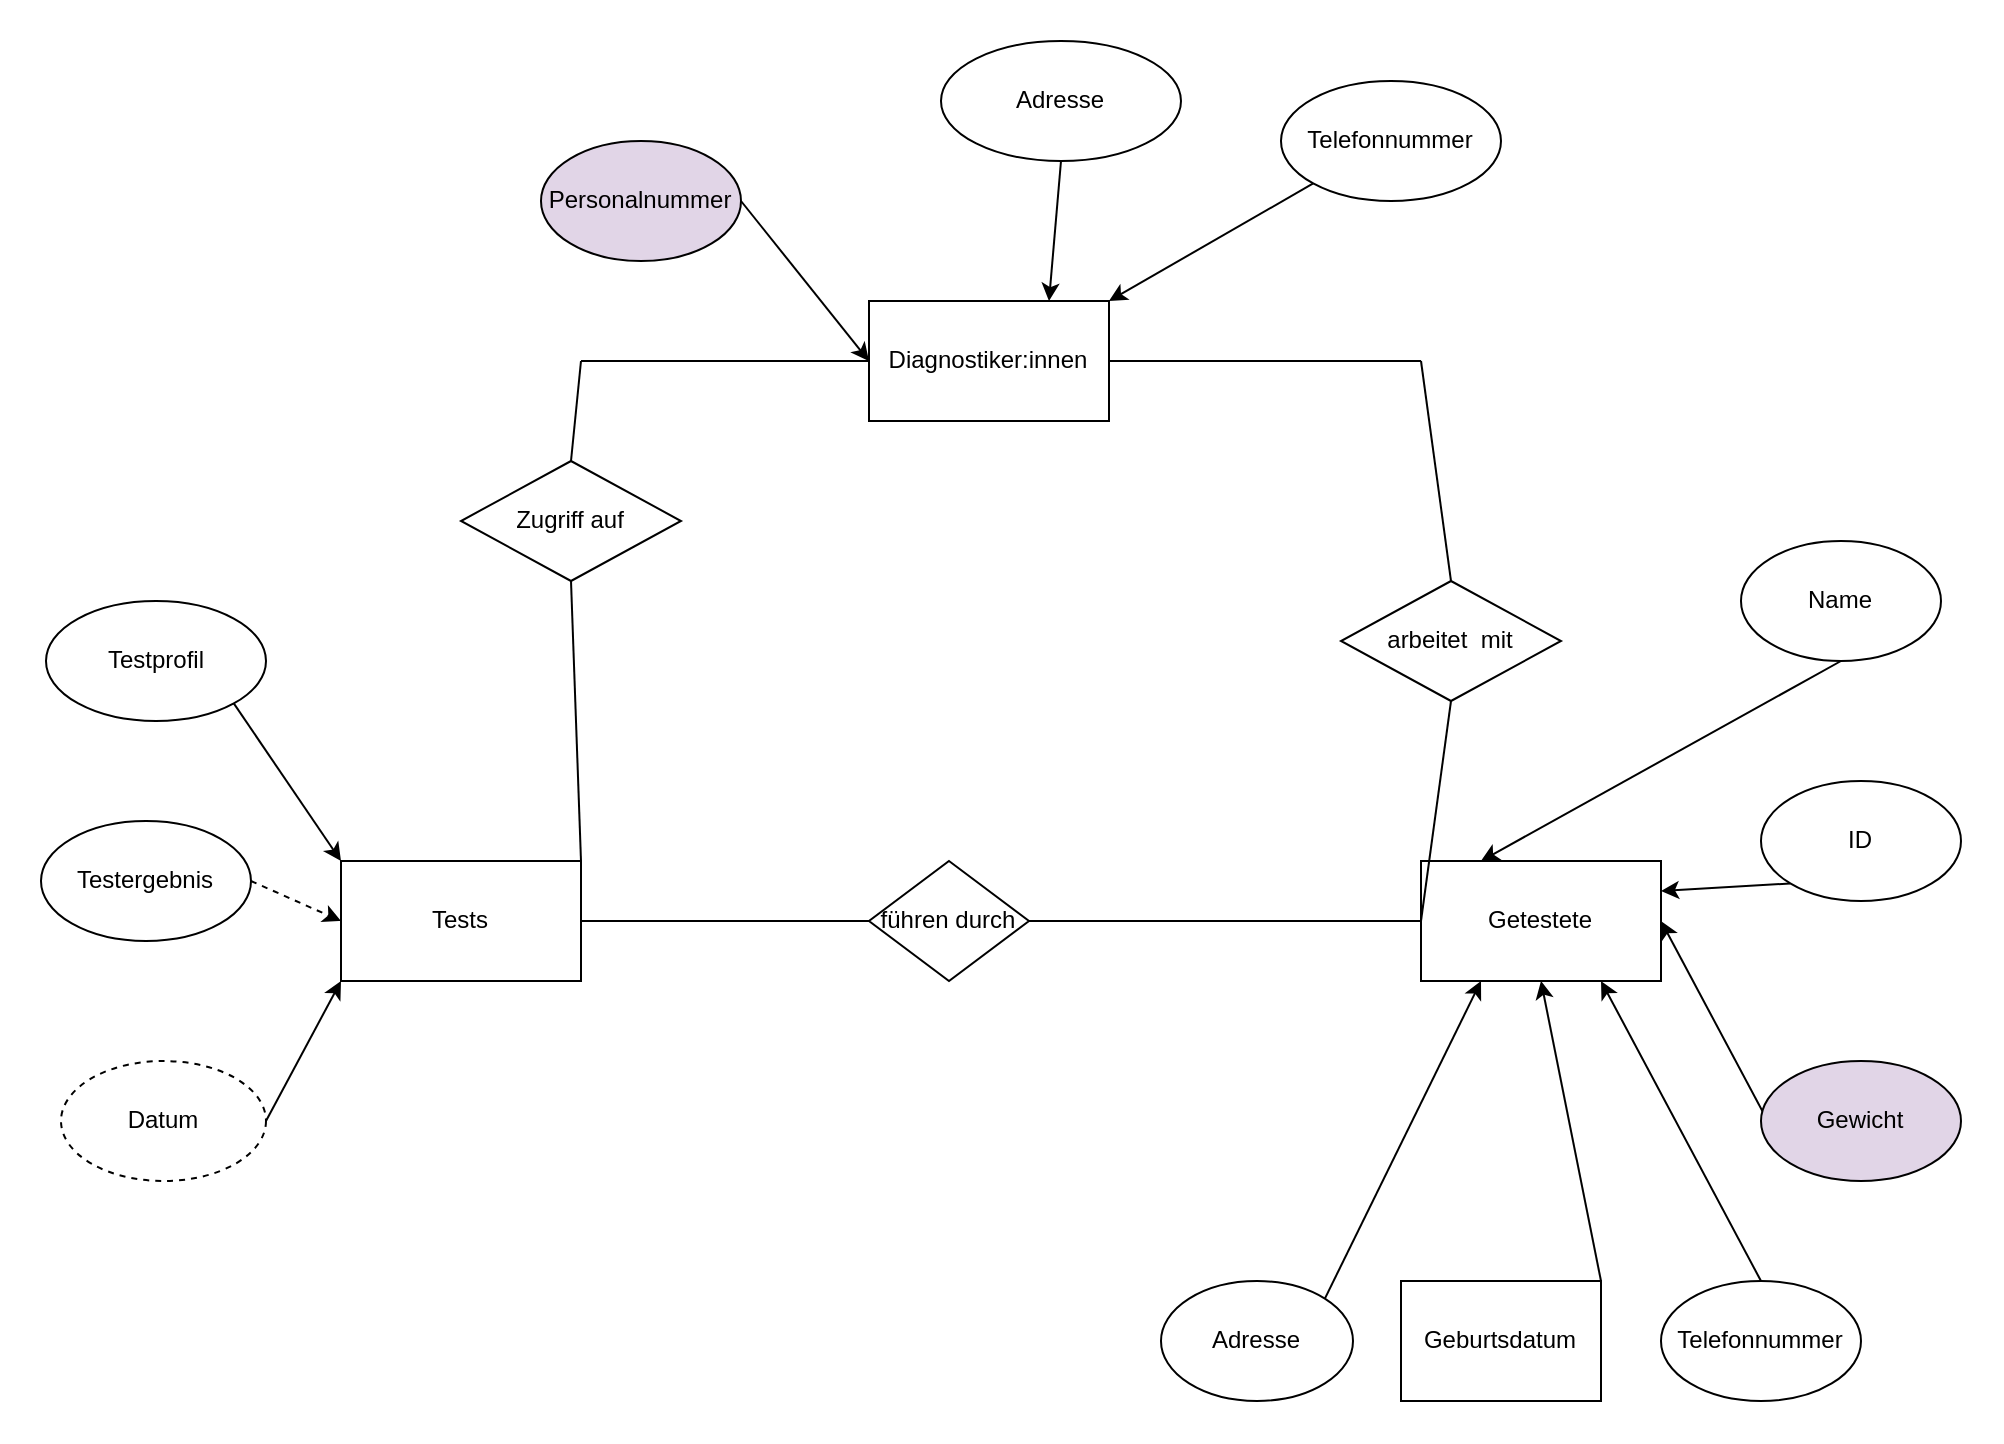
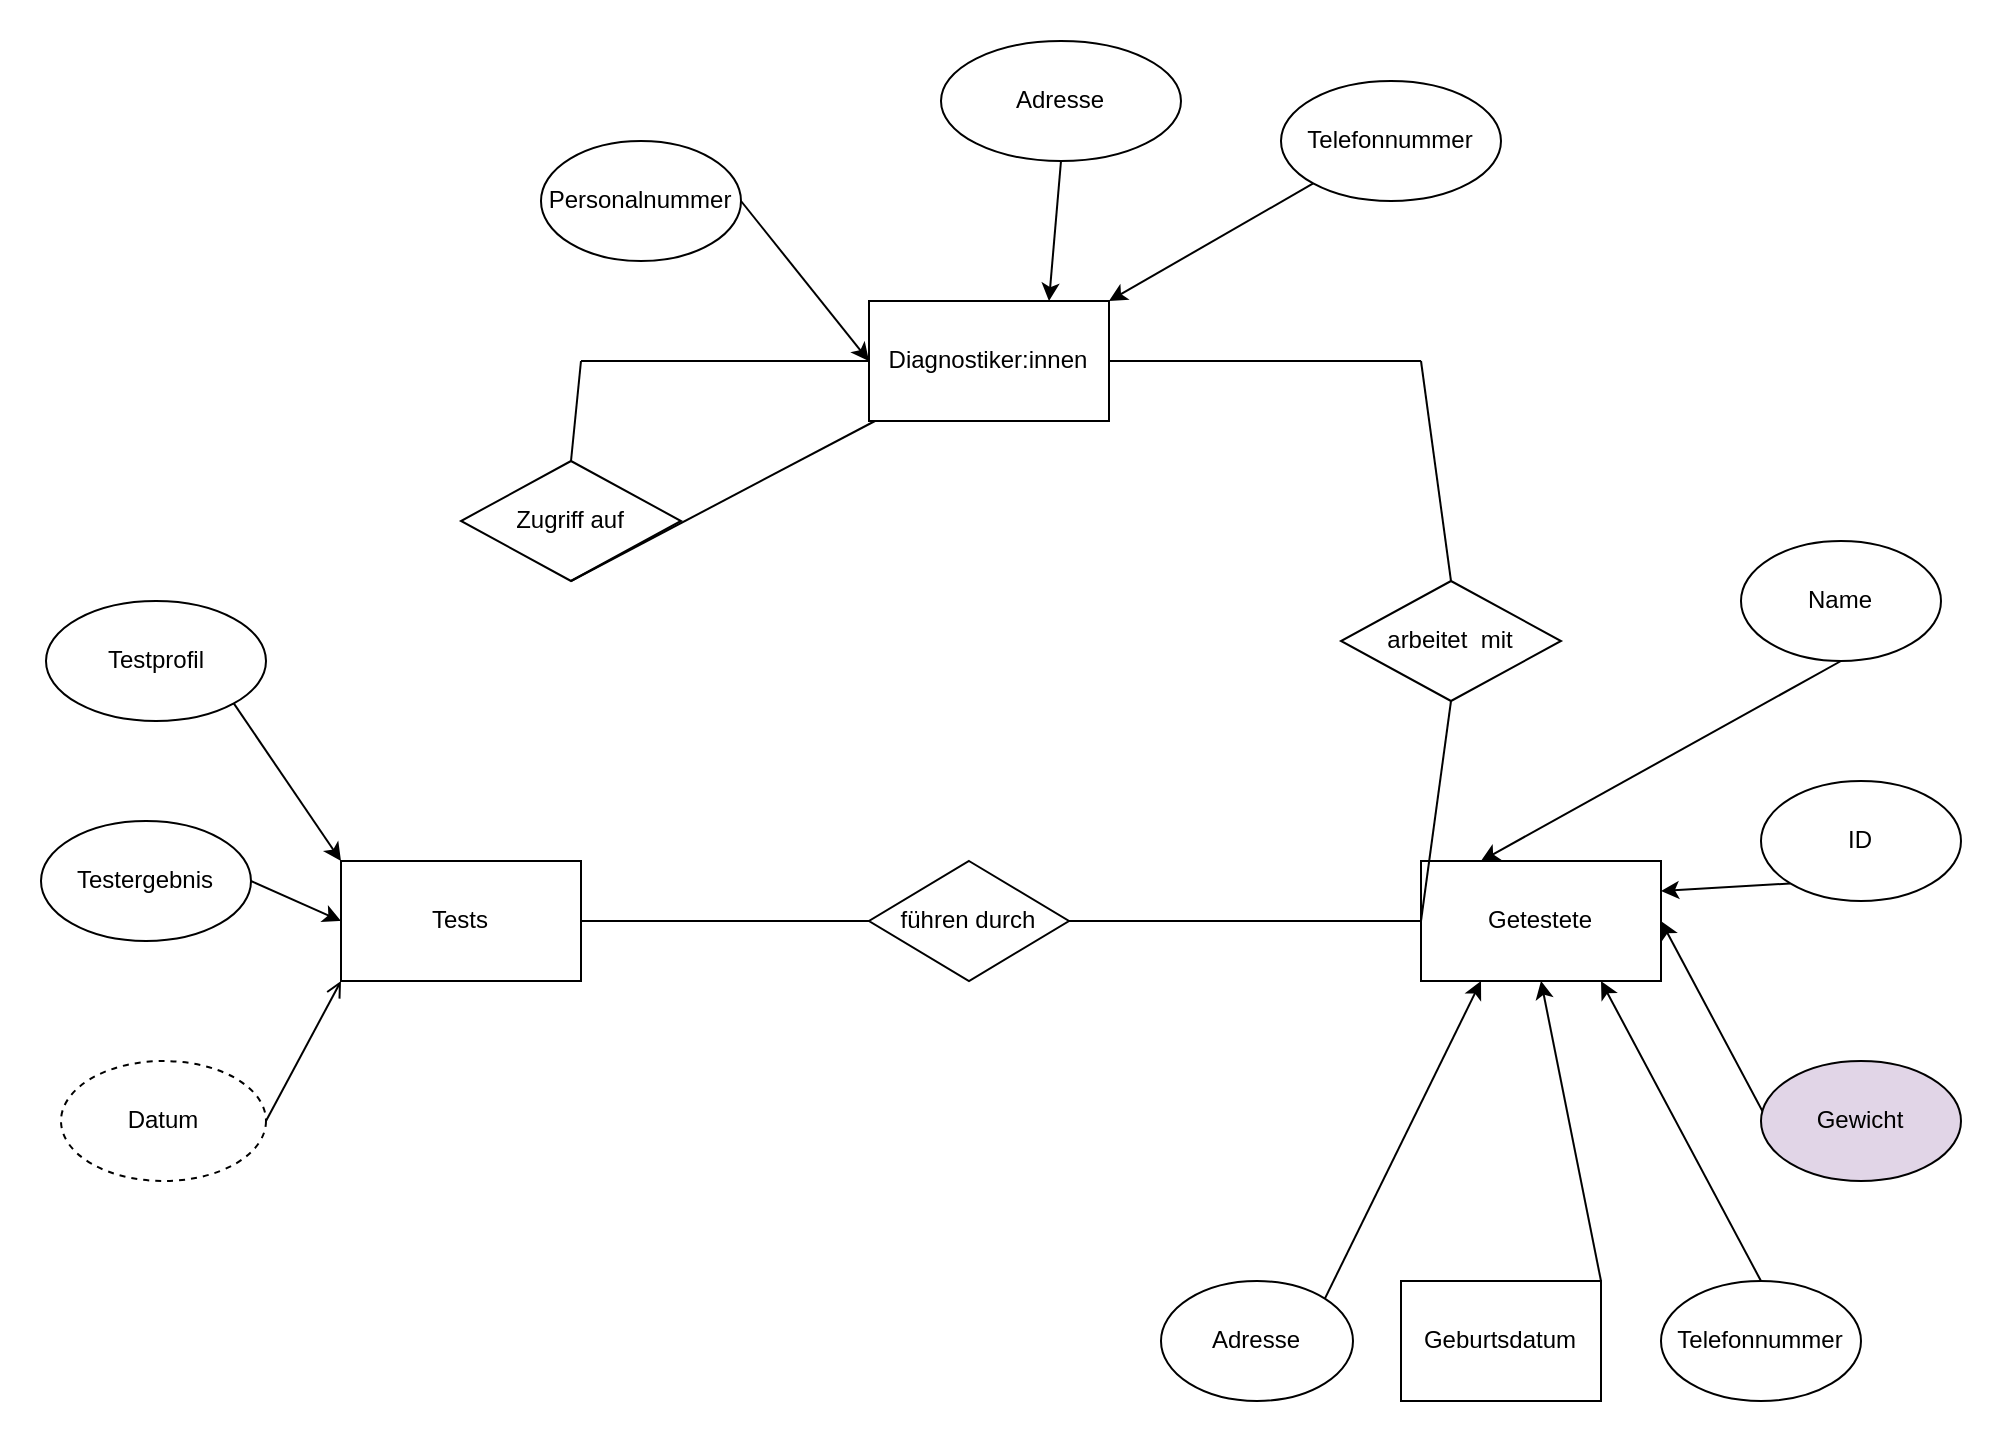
  <mxCell id="0" />
  <mxCell id="1" parent="0" />
  <mxCell id="2" value="Diagnostiker:innen" style="rounded=0;whiteSpace=wrap;html=1;" vertex="1" parent="1"><mxGeometry x="434" y="150" width="120" height="60" as="geometry" /></mxCell>
  <mxCell id="3" style="edgeStyle=none;html=1;exitX=1;exitY=0.5;exitDx=0;exitDy=0;entryX=0;entryY=0.5;entryDx=0;entryDy=0;" edge="1" parent="1" source="4" target="2"><mxGeometry relative="1" as="geometry" /></mxCell>
- <mxCell id="4" value="Personalnummer" style="ellipse;whiteSpace=wrap;html=1;fillColor=#e1d5e7;" vertex="1" parent="1"><mxGeometry x="270" y="70" width="100" height="60" as="geometry" /></mxCell>
+ <mxCell id="4" value="Personalnummer" style="ellipse;whiteSpace=wrap;html=1;" vertex="1" parent="1"><mxGeometry x="270" y="70" width="100" height="60" as="geometry" /></mxCell>
  <mxCell id="5" value="Tests" style="rounded=0;whiteSpace=wrap;html=1;" vertex="1" parent="1"><mxGeometry x="170" y="430" width="120" height="60" as="geometry" /></mxCell>
  <mxCell id="6" style="edgeStyle=none;html=1;exitX=1;exitY=1;exitDx=0;exitDy=0;entryX=0;entryY=0;entryDx=0;entryDy=0;" edge="1" parent="1" source="7" target="5"><mxGeometry relative="1" as="geometry" /></mxCell>
  <mxCell id="7" value="Testprofil" style="ellipse;whiteSpace=wrap;html=1;" vertex="1" parent="1"><mxGeometry x="22.5" y="300" width="110" height="60" as="geometry" /></mxCell>
- <mxCell id="8" style="edgeStyle=none;html=1;exitX=1;exitY=0.5;exitDx=0;exitDy=0;entryX=0;entryY=0.5;entryDx=0;entryDy=0;dashed=1;" edge="1" parent="1" source="9" target="5"><mxGeometry relative="1" as="geometry" /></mxCell>
+ <mxCell id="8" style="edgeStyle=none;html=1;exitX=1;exitY=0.5;exitDx=0;exitDy=0;entryX=0;entryY=0.5;entryDx=0;entryDy=0;" edge="1" parent="1" source="9" target="5"><mxGeometry relative="1" as="geometry" /></mxCell>
  <mxCell id="9" value="Testergebnis" style="ellipse;whiteSpace=wrap;html=1;" vertex="1" parent="1"><mxGeometry x="20" y="410" width="105" height="60" as="geometry" /></mxCell>
- <mxCell id="10" style="edgeStyle=none;html=1;exitX=1;exitY=0.5;exitDx=0;exitDy=0;entryX=0;entryY=1;entryDx=0;entryDy=0;" edge="1" parent="1" source="11" target="5"><mxGeometry relative="1" as="geometry" /></mxCell>
+ <mxCell id="10" style="edgeStyle=none;html=1;exitX=1;exitY=0.5;exitDx=0;exitDy=0;entryX=0;entryY=1;entryDx=0;entryDy=0;endArrow=open;" edge="1" parent="1" source="11" target="5"><mxGeometry relative="1" as="geometry" /></mxCell>
  <mxCell id="11" value="Datum" style="ellipse;whiteSpace=wrap;html=1;dashed=1;" vertex="1" parent="1"><mxGeometry x="30" y="530" width="102.5" height="60" as="geometry" /></mxCell>
  <mxCell id="12" value="Getestete" style="rounded=0;whiteSpace=wrap;html=1;" vertex="1" parent="1"><mxGeometry x="710" y="430" width="120" height="60" as="geometry" /></mxCell>
  <mxCell id="13" style="edgeStyle=none;html=1;exitX=0.5;exitY=1;exitDx=0;exitDy=0;entryX=0.25;entryY=0;entryDx=0;entryDy=0;" edge="1" parent="1" source="14" target="12"><mxGeometry relative="1" as="geometry"><mxPoint x="740" y="490" as="targetPoint" /></mxGeometry></mxCell>
  <mxCell id="14" value="Name" style="ellipse;whiteSpace=wrap;html=1;" vertex="1" parent="1"><mxGeometry x="870" y="270" width="100" height="60" as="geometry" /></mxCell>
  <mxCell id="15" style="edgeStyle=none;html=1;exitX=0;exitY=1;exitDx=0;exitDy=0;entryX=1;entryY=0.25;entryDx=0;entryDy=0;" edge="1" parent="1" source="16" target="12"><mxGeometry relative="1" as="geometry" /></mxCell>
  <mxCell id="16" value="ID" style="ellipse;whiteSpace=wrap;html=1;" vertex="1" parent="1"><mxGeometry x="880" y="390" width="100" height="60" as="geometry" /></mxCell>
  <mxCell id="17" style="edgeStyle=none;html=1;exitX=0;exitY=1;exitDx=0;exitDy=0;entryX=1;entryY=0.5;entryDx=0;entryDy=0;" edge="1" parent="1" source="18" target="12"><mxGeometry relative="1" as="geometry" /></mxCell>
  <mxCell id="18" value="Gewicht" style="ellipse;whiteSpace=wrap;html=1;fillColor=#e1d5e7;" vertex="1" parent="1"><mxGeometry x="880" y="530" width="100" height="60" as="geometry" /></mxCell>
  <mxCell id="19" style="edgeStyle=none;html=1;exitX=0.5;exitY=0;exitDx=0;exitDy=0;entryX=0.75;entryY=1;entryDx=0;entryDy=0;" edge="1" parent="1" source="20" target="12"><mxGeometry relative="1" as="geometry" /></mxCell>
  <mxCell id="20" value="Telefonnummer" style="ellipse;whiteSpace=wrap;html=1;" vertex="1" parent="1"><mxGeometry x="830" y="640" width="100" height="60" as="geometry" /></mxCell>
  <mxCell id="21" style="edgeStyle=none;html=1;exitX=1;exitY=0;exitDx=0;exitDy=0;entryX=0.5;entryY=1;entryDx=0;entryDy=0;" edge="1" parent="1" source="22" target="12"><mxGeometry relative="1" as="geometry" /></mxCell>
  <mxCell id="22" value="Geburtsdatum" style="whiteSpace=wrap;html=1;rounded=0;" vertex="1" parent="1"><mxGeometry x="700" y="640" width="100" height="60" as="geometry" /></mxCell>
  <mxCell id="23" value="Zugriff auf" style="rhombus;whiteSpace=wrap;html=1;" vertex="1" parent="1"><mxGeometry x="230" y="230" width="110" height="60" as="geometry" /></mxCell>
  <mxCell id="24" value="" style="endArrow=none;html=1;exitX=0;exitY=0.5;exitDx=0;exitDy=0;" edge="1" parent="1" source="2"><mxGeometry width="50" height="50" relative="1" as="geometry"><mxPoint x="600" y="200" as="sourcePoint" /><mxPoint x="290" y="180" as="targetPoint" /></mxGeometry></mxCell>
- <mxCell id="25" value="" style="endArrow=none;html=1;exitX=0.5;exitY=1;exitDx=0;exitDy=0;entryX=1;entryY=0;entryDx=0;entryDy=0;" edge="1" parent="1" source="23" target="5"><mxGeometry width="50" height="50" relative="1" as="geometry"><mxPoint x="600" y="200" as="sourcePoint" /><mxPoint x="650" y="150" as="targetPoint" /></mxGeometry></mxCell>
+ <mxCell id="25" value="" style="endArrow=none;html=1;exitX=0.5;exitY=1;exitDx=0;exitDy=0;" edge="1" parent="1" source="23" target="2"><mxGeometry width="50" height="50" relative="1" as="geometry"><mxPoint x="600" y="200" as="sourcePoint" /><mxPoint x="650" y="150" as="targetPoint" /></mxGeometry></mxCell>
  <mxCell id="26" value="arbeitet&amp;nbsp; mit" style="rhombus;whiteSpace=wrap;html=1;" vertex="1" parent="1"><mxGeometry x="670" y="290" width="110" height="60" as="geometry" /></mxCell>
  <mxCell id="27" value="" style="endArrow=none;html=1;entryX=1;entryY=0.5;entryDx=0;entryDy=0;" edge="1" parent="1" target="2"><mxGeometry width="50" height="50" relative="1" as="geometry"><mxPoint x="710" y="180" as="sourcePoint" /><mxPoint x="550" y="510" as="targetPoint" /></mxGeometry></mxCell>
  <mxCell id="28" value="" style="endArrow=none;html=1;entryX=0.5;entryY=1;entryDx=0;entryDy=0;exitX=0;exitY=0.5;exitDx=0;exitDy=0;" edge="1" parent="1" source="12" target="26"><mxGeometry width="50" height="50" relative="1" as="geometry"><mxPoint x="665" y="510" as="sourcePoint" /><mxPoint x="550" y="510" as="targetPoint" /></mxGeometry></mxCell>
  <mxCell id="29" value="" style="endArrow=none;html=1;exitX=0.5;exitY=0;exitDx=0;exitDy=0;" edge="1" parent="1" source="23"><mxGeometry width="50" height="50" relative="1" as="geometry"><mxPoint x="460" y="430" as="sourcePoint" /><mxPoint x="290" y="180" as="targetPoint" /></mxGeometry></mxCell>
- <mxCell id="30" value="führen durch" style="rhombus;whiteSpace=wrap;html=1;" vertex="1" parent="1"><mxGeometry x="434" y="430" width="80" height="60" as="geometry" /></mxCell>
+ <mxCell id="30" value="führen durch" style="rhombus;whiteSpace=wrap;html=1;" vertex="1" parent="1"><mxGeometry x="434" y="430" width="100" height="60" as="geometry" /></mxCell>
  <mxCell id="31" value="" style="endArrow=none;html=1;exitX=1;exitY=0.5;exitDx=0;exitDy=0;entryX=0;entryY=0.5;entryDx=0;entryDy=0;" edge="1" parent="1" source="5" target="30"><mxGeometry width="50" height="50" relative="1" as="geometry"><mxPoint x="450" y="510" as="sourcePoint" /><mxPoint x="500" y="460" as="targetPoint" /></mxGeometry></mxCell>
  <mxCell id="32" value="" style="endArrow=none;html=1;entryX=0;entryY=0.5;entryDx=0;entryDy=0;exitX=1;exitY=0.5;exitDx=0;exitDy=0;" edge="1" parent="1" source="30" target="12"><mxGeometry width="50" height="50" relative="1" as="geometry"><mxPoint x="450" y="510" as="sourcePoint" /><mxPoint x="500" y="460" as="targetPoint" /></mxGeometry></mxCell>
  <mxCell id="33" value="" style="endArrow=none;html=1;exitX=0.5;exitY=0;exitDx=0;exitDy=0;" edge="1" parent="1" source="26"><mxGeometry width="50" height="50" relative="1" as="geometry"><mxPoint x="620" y="290" as="sourcePoint" /><mxPoint x="710" y="180" as="targetPoint" /></mxGeometry></mxCell>
  <mxCell id="34" style="edgeStyle=none;html=1;exitX=0.5;exitY=1;exitDx=0;exitDy=0;entryX=0.75;entryY=0;entryDx=0;entryDy=0;" edge="1" parent="1" source="35" target="2"><mxGeometry relative="1" as="geometry" /></mxCell>
  <mxCell id="35" value="Adresse" style="ellipse;whiteSpace=wrap;html=1;" vertex="1" parent="1"><mxGeometry x="470" y="20" width="120" height="60" as="geometry" /></mxCell>
  <mxCell id="36" style="edgeStyle=none;html=1;exitX=0;exitY=1;exitDx=0;exitDy=0;entryX=1;entryY=0;entryDx=0;entryDy=0;" edge="1" parent="1" source="37" target="2"><mxGeometry relative="1" as="geometry" /></mxCell>
  <mxCell id="37" value="Telefonnummer" style="ellipse;whiteSpace=wrap;html=1;" vertex="1" parent="1"><mxGeometry x="640" y="40" width="110" height="60" as="geometry" /></mxCell>
  <mxCell id="38" style="edgeStyle=none;html=1;exitX=1;exitY=0;exitDx=0;exitDy=0;entryX=0.25;entryY=1;entryDx=0;entryDy=0;" edge="1" parent="1" source="39" target="12"><mxGeometry relative="1" as="geometry" /></mxCell>
  <mxCell id="39" value="Adresse" style="ellipse;whiteSpace=wrap;html=1;" vertex="1" parent="1"><mxGeometry x="580" y="640" width="96" height="60" as="geometry" /></mxCell>
